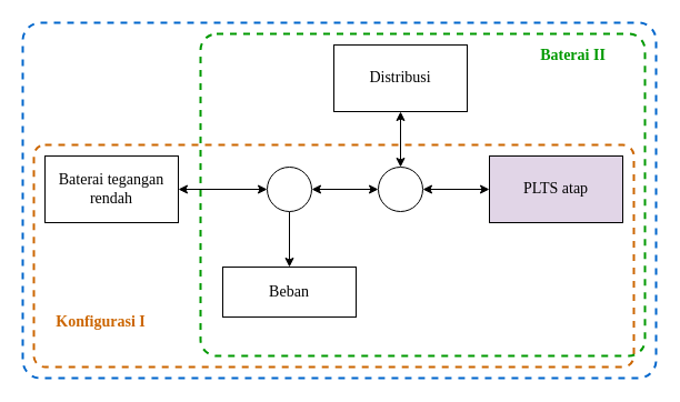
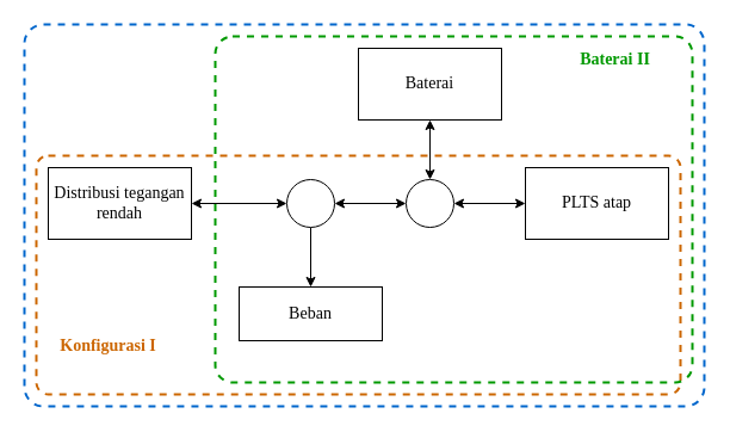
  <mxCell id="0" />
  <mxCell id="1" parent="0" />
  <mxCell id="2" value="" style="rounded=1;whiteSpace=wrap;html=1;fillColor=none;arcSize=5;dashed=1;strokeColor=#0066CC;strokeWidth=2;" parent="1" vertex="1"><mxGeometry x="20" y="20" width="570" height="320" as="geometry" /></mxCell>
  <mxCell id="3" value="" style="rounded=1;whiteSpace=wrap;html=1;fillColor=none;arcSize=5;dashed=1;strokeColor=#CC6600;strokeWidth=2;" parent="1" vertex="1"><mxGeometry x="30" y="130" width="540" height="200" as="geometry" /></mxCell>
  <mxCell id="4" value="" style="rounded=1;whiteSpace=wrap;html=1;fillColor=none;arcSize=5;dashed=1;strokeColor=#009900;strokeWidth=2;" parent="1" vertex="1"><mxGeometry x="180" y="30" width="400" height="290" as="geometry" /></mxCell>
- <mxCell id="5" value="Baterai tegangan rendah" style="rounded=0;whiteSpace=wrap;html=1;fontSize=14;fontFamily=Times New Roman;" parent="1" vertex="1"><mxGeometry x="40" y="140" width="120" height="60" as="geometry" /></mxCell>
- <mxCell id="6" value="PLTS atap" style="rounded=0;whiteSpace=wrap;html=1;fontSize=14;fontFamily=Times New Roman;fillColor=#e1d5e7;" parent="1" vertex="1"><mxGeometry x="440" y="140" width="120" height="60" as="geometry" /></mxCell>
- <mxCell id="7" value="Distribusi" style="rounded=0;whiteSpace=wrap;html=1;fontSize=14;fontFamily=Times New Roman;" parent="1" vertex="1"><mxGeometry x="300" y="40" width="120" height="60" as="geometry" /></mxCell>
+ <mxCell id="5" value="Distribusi tegangan rendah" style="rounded=0;whiteSpace=wrap;html=1;fontSize=14;fontFamily=Times New Roman;" parent="1" vertex="1"><mxGeometry x="40" y="140" width="120" height="60" as="geometry" /></mxCell>
+ <mxCell id="6" value="PLTS atap" style="rounded=0;whiteSpace=wrap;html=1;fontSize=14;fontFamily=Times New Roman;" parent="1" vertex="1"><mxGeometry x="440" y="140" width="120" height="60" as="geometry" /></mxCell>
+ <mxCell id="7" value="Baterai" style="rounded=0;whiteSpace=wrap;html=1;fontSize=14;fontFamily=Times New Roman;" parent="1" vertex="1"><mxGeometry x="300" y="40" width="120" height="60" as="geometry" /></mxCell>
  <mxCell id="8" value="Beban" style="rounded=0;whiteSpace=wrap;html=1;fontSize=14;fontFamily=Times New Roman;" parent="1" vertex="1"><mxGeometry x="200" y="240" width="120" height="45" as="geometry" /></mxCell>
  <mxCell id="9" style="edgeStyle=orthogonalEdgeStyle;rounded=0;orthogonalLoop=1;jettySize=auto;html=1;entryX=1;entryY=0.5;entryDx=0;entryDy=0;fontSize=14;startArrow=classic;startFill=1;" parent="1" source="12" target="5" edge="1"><mxGeometry relative="1" as="geometry" /></mxCell>
  <mxCell id="10" style="edgeStyle=orthogonalEdgeStyle;rounded=0;orthogonalLoop=1;jettySize=auto;html=1;entryX=0;entryY=0.5;entryDx=0;entryDy=0;startArrow=classic;startFill=1;fontSize=14;" parent="1" source="12" target="15" edge="1"><mxGeometry relative="1" as="geometry" /></mxCell>
  <mxCell id="11" style="edgeStyle=orthogonalEdgeStyle;rounded=0;orthogonalLoop=1;jettySize=auto;html=1;startArrow=none;startFill=0;fontSize=14;" parent="1" source="12" target="8" edge="1"><mxGeometry relative="1" as="geometry" /></mxCell>
  <mxCell id="12" value="" style="ellipse;whiteSpace=wrap;html=1;aspect=fixed;fontSize=14;" parent="1" vertex="1"><mxGeometry x="240" y="150" width="40" height="40" as="geometry" /></mxCell>
  <mxCell id="13" style="edgeStyle=orthogonalEdgeStyle;rounded=0;orthogonalLoop=1;jettySize=auto;html=1;entryX=0.5;entryY=1;entryDx=0;entryDy=0;startArrow=classic;startFill=1;fontSize=14;" parent="1" source="15" target="7" edge="1"><mxGeometry relative="1" as="geometry" /></mxCell>
  <mxCell id="14" style="edgeStyle=orthogonalEdgeStyle;rounded=0;orthogonalLoop=1;jettySize=auto;html=1;entryX=0;entryY=0.5;entryDx=0;entryDy=0;startArrow=classic;startFill=1;fontSize=14;" parent="1" source="15" target="6" edge="1"><mxGeometry relative="1" as="geometry" /></mxCell>
  <mxCell id="15" value="" style="ellipse;whiteSpace=wrap;html=1;aspect=fixed;fontSize=14;" parent="1" vertex="1"><mxGeometry x="340" y="150" width="40" height="40" as="geometry" /></mxCell>
  <mxCell id="16" value="Konfigurasi I" style="text;html=1;align=center;verticalAlign=middle;resizable=0;points=[];;autosize=1;fontSize=14;fontFamily=Times New Roman;fontColor=#CC6600;fontStyle=1" parent="1" vertex="1"><mxGeometry x="40" y="280" width="100" height="20" as="geometry" /></mxCell>
  <mxCell id="17" value="Baterai II" style="text;html=1;align=center;verticalAlign=middle;resizable=0;points=[];;autosize=1;fontSize=14;fontFamily=Times New Roman;fontColor=#009900;fontStyle=1" parent="1" vertex="1"><mxGeometry x="465" y="40" width="100" height="20" as="geometry" /></mxCell>
